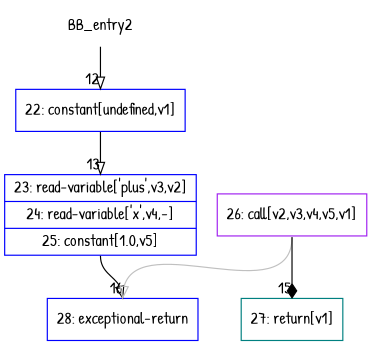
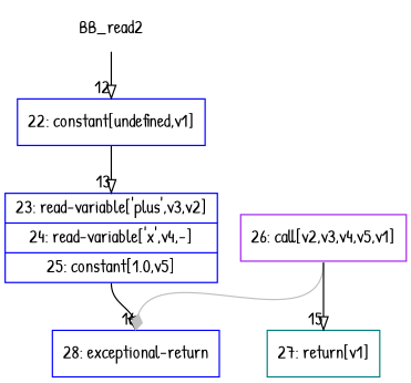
  digraph {
    fontname="Patrick Hand"
    rankdir=TD
    node [color=blue fontname="Patrick Hand" shape=record]
    edge [arrowhead=onormal fontname="Patrick Hand" headport=n tailport=s]
-   BB_entry2 [color=deeppink shape=none]
+   BB_entry2 [color=deeppink shape=none label=BB_read2]
    n2 [label="{22: constant[undefined,v1]}"]
    n3 [label="{23: read-variable['plus',v3,v2]|24: read-variable['x',v4,-]|25: constant[1.0,v5]}"]
    n4 [label="{28: exceptional-return}"]
    n5 [color=purple label="{26: call[v2,v3,v4,v5,v1]}"]
    n6 [color=teal label="{27: return[v1]}"]
    BB_entry2 -> n2 [headlabel="    12"]
    n2 -> n3 [headlabel="      13"]
    n3 -> n4 [color=black headlabel="      16"]
-   n5 -> n4 [color=gray]
-   n5 -> n6 [arrowhead=diamond headlabel="      15"]
+   n5 -> n4 [arrowhead=diamond color=gray]
+   n5 -> n6 [headlabel="      15"]
  }
